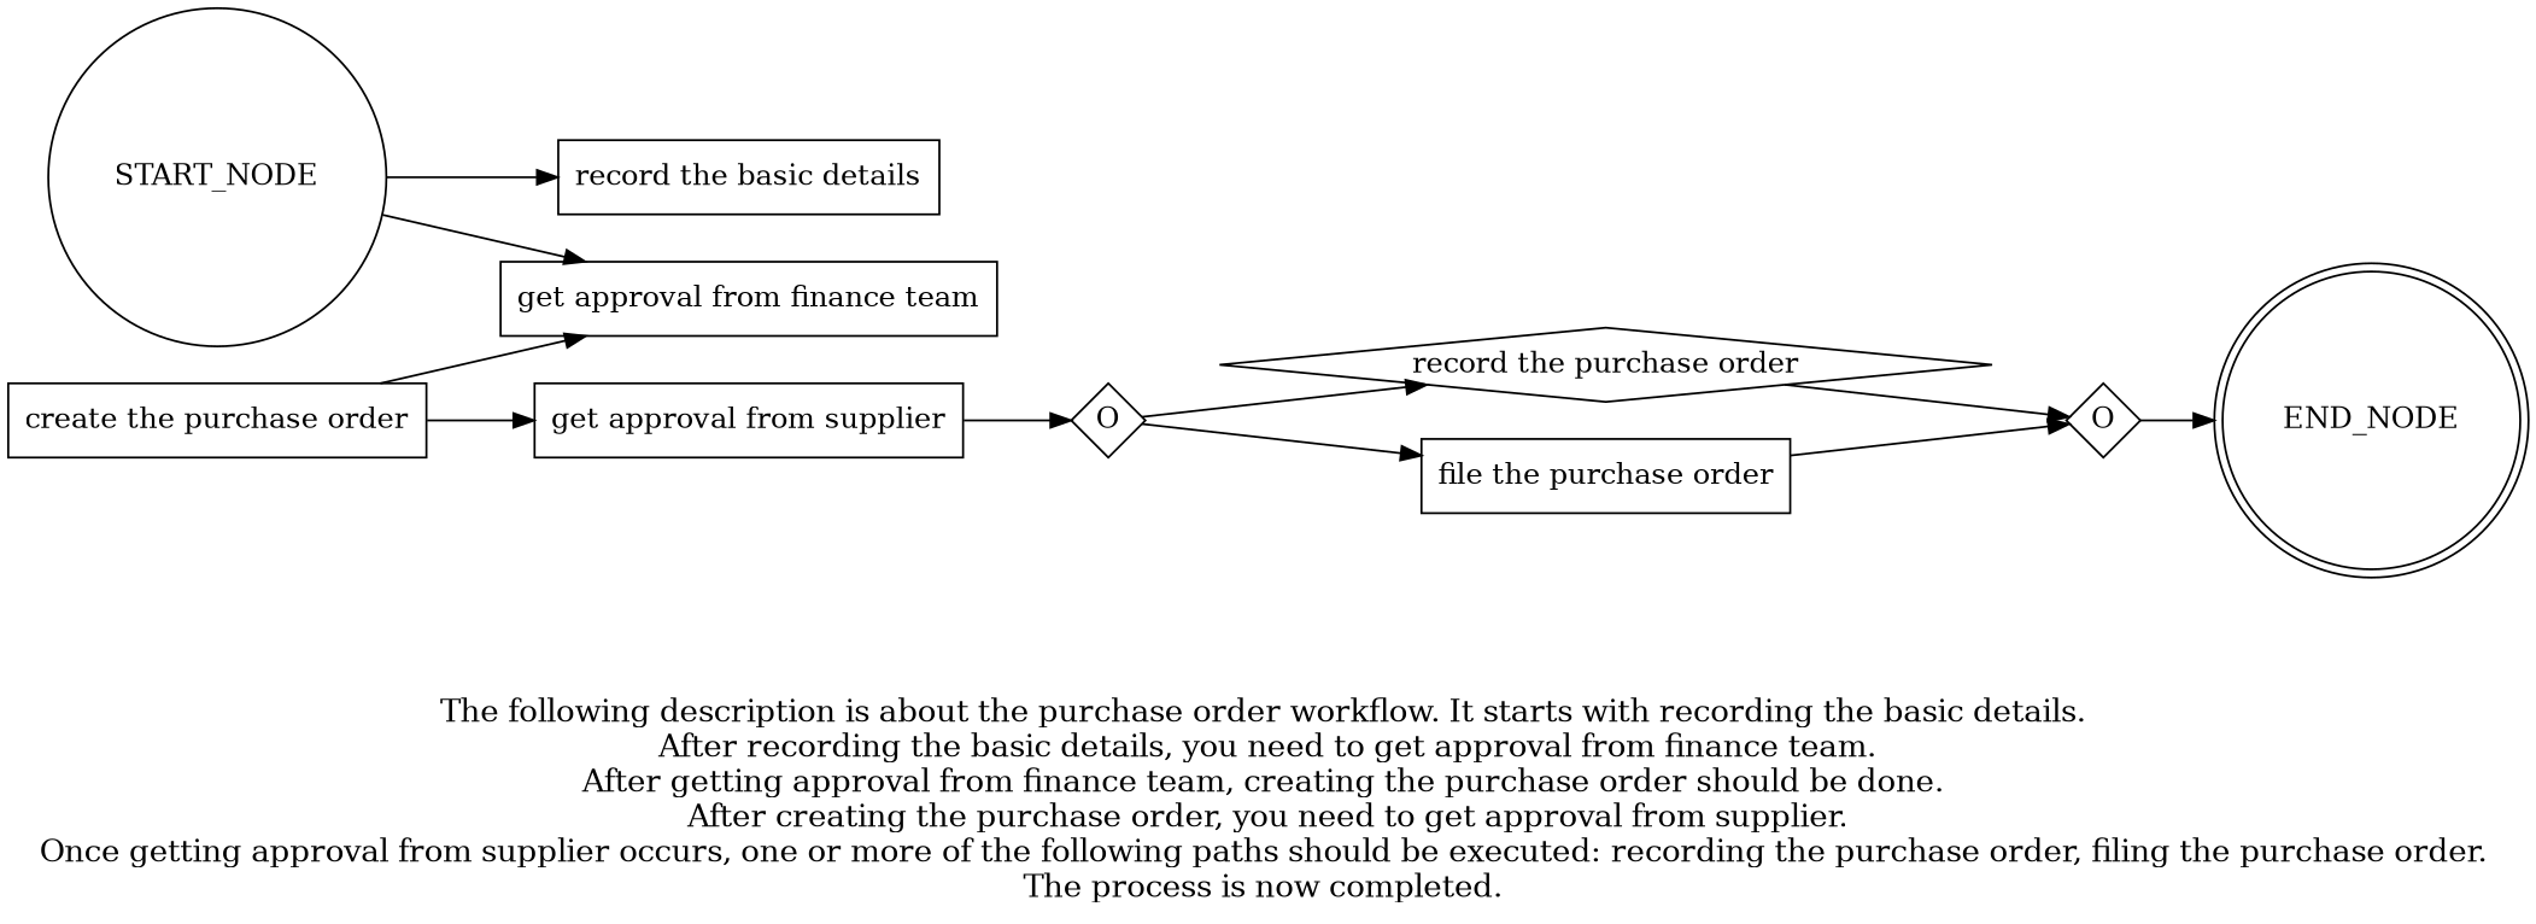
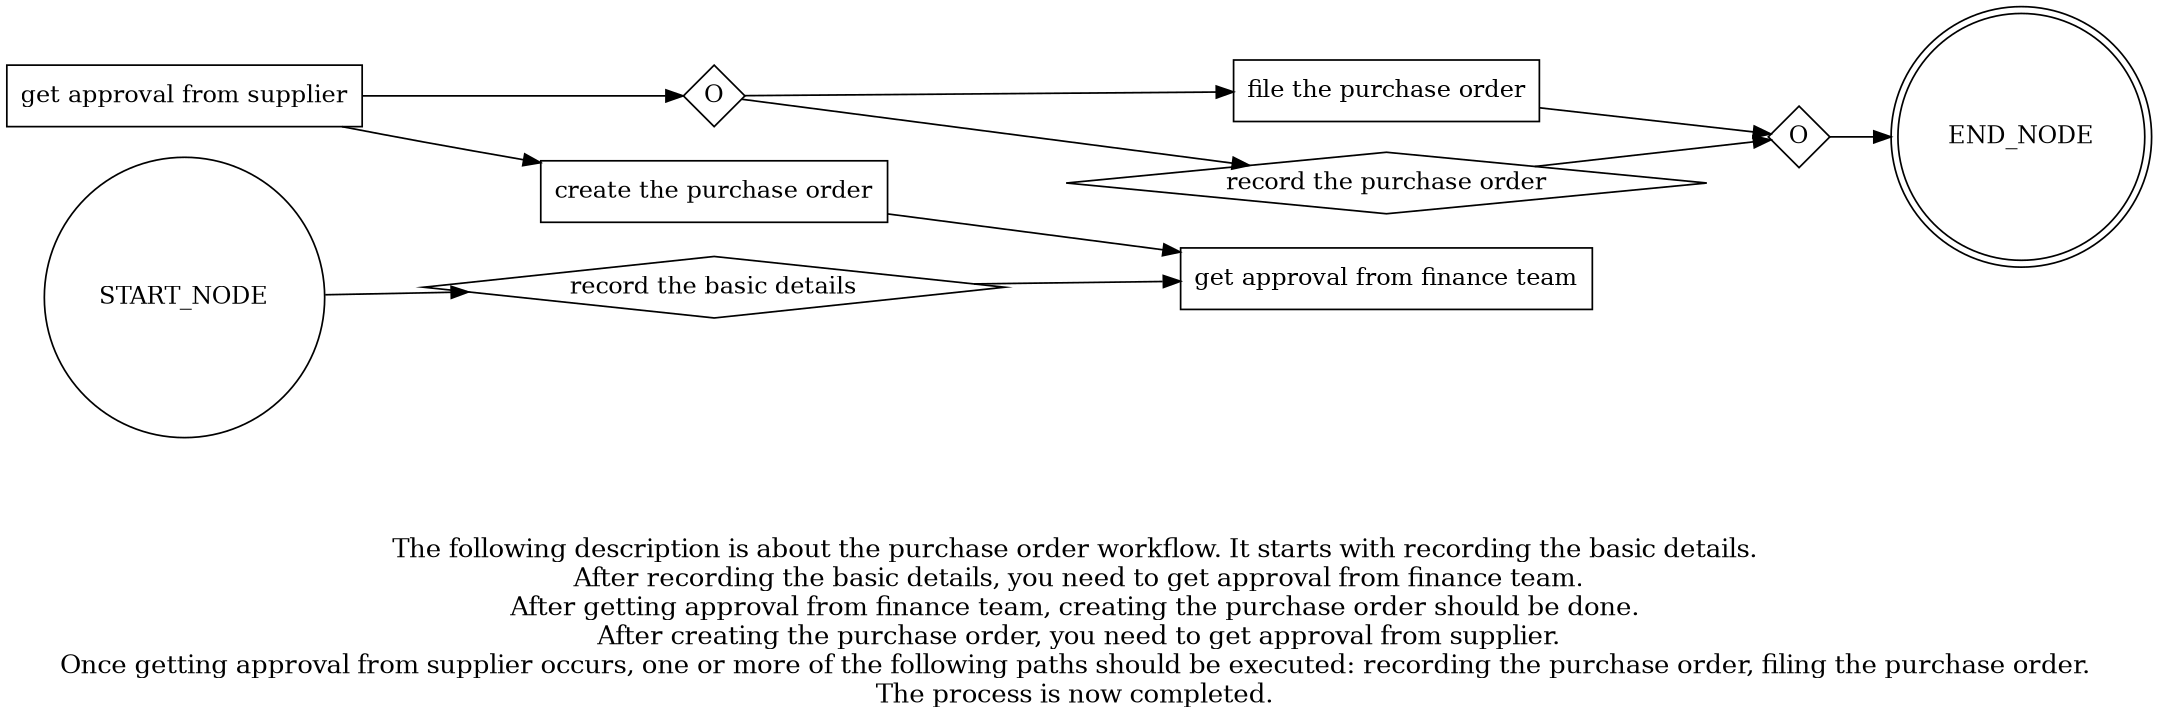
  digraph {
    fontsize=15
    label="\n\n\nThe following description is about the purchase order workflow. It starts with recording the basic details. \nAfter recording the basic details, you need to get approval from finance team.\nAfter getting approval from finance team, creating the purchase order should be done. \nAfter creating the purchase order, you need to get approval from supplier.\nOnce getting approval from supplier occurs, one or more of the following paths should be executed: recording the purchase order, filing the purchase order. \nThe process is now completed. \n"
    rankdir=LR
    node [shape=box]
-   "record the basic details"
+   "record the basic details" [shape=diamond]
    "get approval from finance team"
    "create the purchase order"
    "get approval from supplier"
    n5 [fixedsize=true label=O shape=diamond width=0.5]
    "record the purchase order" [shape=diamond]
    "file the purchase order"
    n8 [fixedsize=true label=O shape=diamond width=0.5]
    END_NODE [shape=doublecircle width=0.2]
    START_NODE [shape=circle width=0.3]
    subgraph sub_1 {
      "record the basic details"
      "get approval from finance team"
      "create the purchase order"
      "get approval from supplier"
      n5
      "record the purchase order"
      "file the purchase order"
      n8
    }
-   START_NODE -> "get approval from finance team"
+   "record the basic details" -> "get approval from finance team"
    "create the purchase order" -> "get approval from finance team"
-   "create the purchase order" -> "get approval from supplier"
+   "get approval from supplier" -> "create the purchase order"
    "get approval from supplier" -> n5
    n5 -> "record the purchase order"
    n5 -> "file the purchase order"
    "record the purchase order" -> n8
    "file the purchase order" -> n8
    n8 -> END_NODE
    START_NODE -> "record the basic details"
  }
